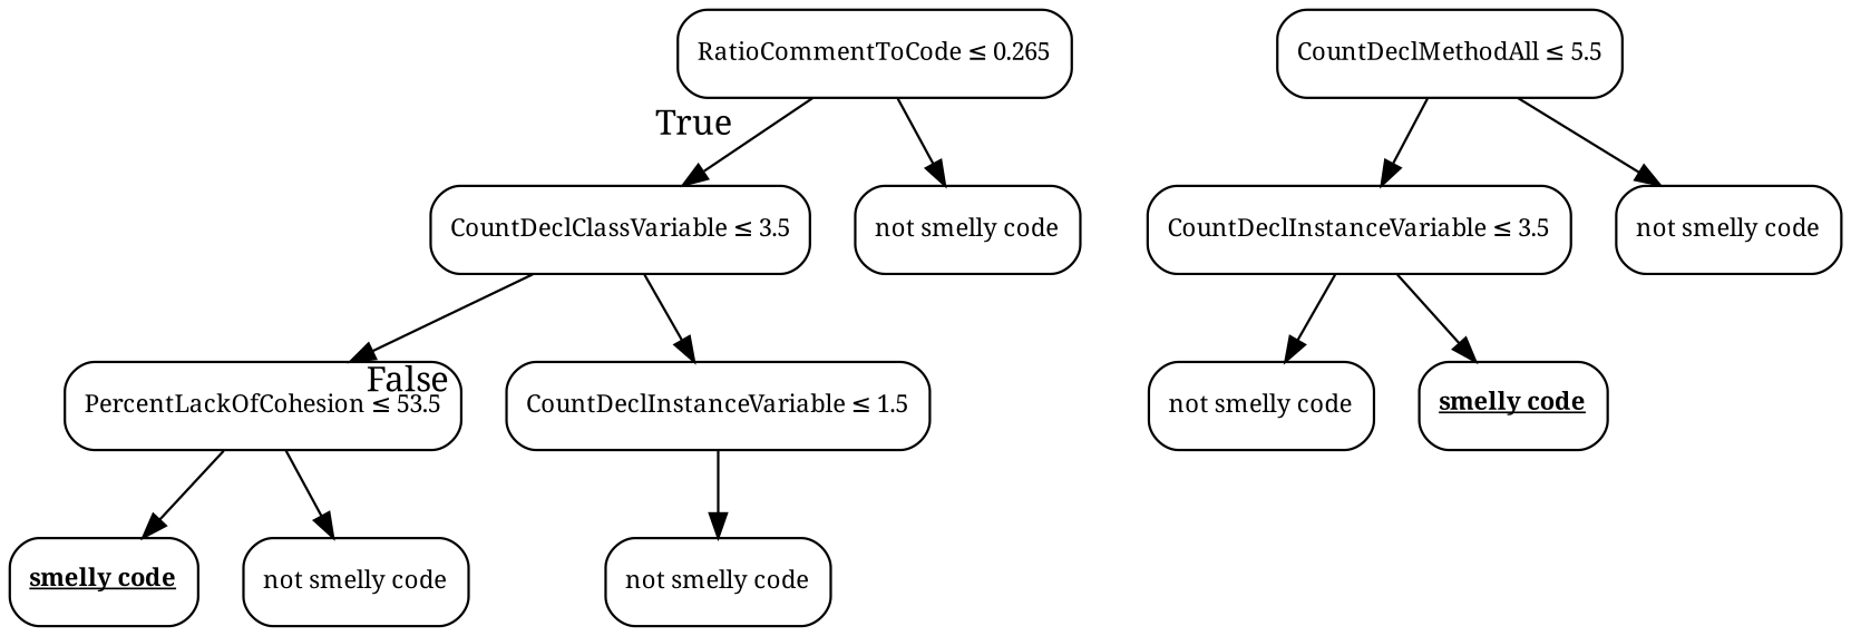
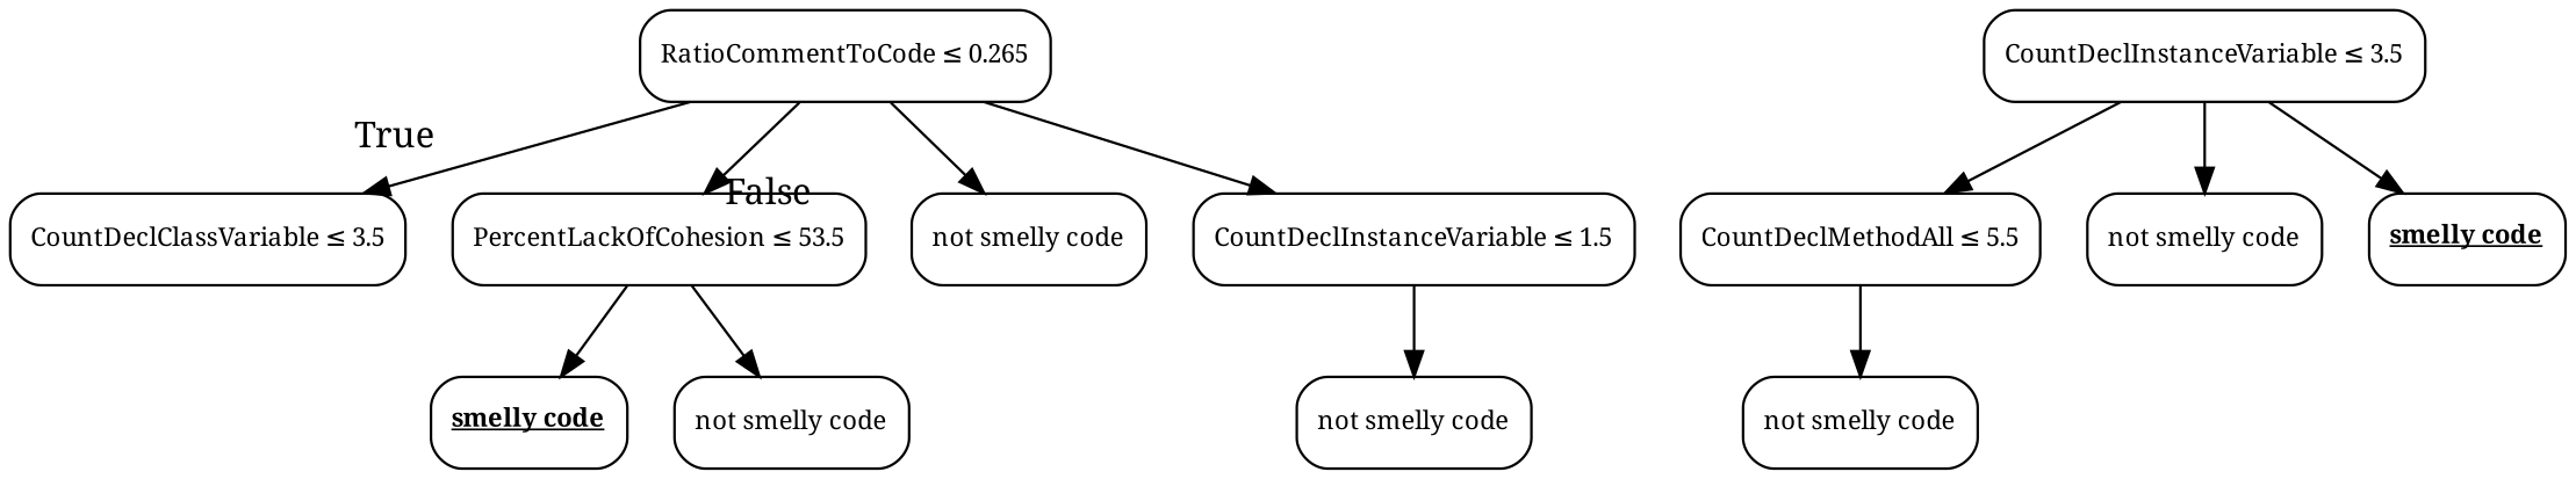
  digraph {
    fontname="Noto Serif"
    node [color=black fontname="Noto Serif" fontsize=10 shape=box style=rounded]
    edge [fontname="Noto Serif"]
    n1 [label=<CountDeclClassVariable &le; 3.5> width=0.5]
    n2 [label=<PercentLackOfCohesion &le; 53.5> width=0.5]
    n3 [label=<RatioCommentToCode &le; 0.265> width=0.5]
    n4 [label=<not smelly code> width=0.5]
    n5 [label=<CountDeclInstanceVariable &le; 1.5> width=0.5]
    n6 [label=<<u><b>smelly code</b></u>> width=0.5]
    n7 [label=<not smelly code> width=0.5]
    n8 [label=<not smelly code> width=0.5]
    n9 [label=<CountDeclMethodAll &le; 5.5> width=0.5]
    n10 [label=<CountDeclInstanceVariable &le; 3.5> width=0.5]
    n11 [label=<not smelly code> width=0.5]
    n12 [label=<not smelly code> width=0.5]
    n13 [label=<<u><b>smelly code</b></u>> width=0.5]
-   n1 -> n2 [headlabel=False labelangle=-45 labeldistance=2.5]
+   n3 -> n2 [headlabel=False labelangle=-45 labeldistance=2.5]
    n2 -> n6
    n2 -> n7
    n3 -> n1 [headlabel=True labelangle=45 labeldistance=2.5]
    n3 -> n4
-   n1 -> n5
+   n3 -> n5
    n5 -> n8
-   n9 -> n10
+   n10 -> n9
    n9 -> n11
    n10 -> n12
    n10 -> n13
  }
